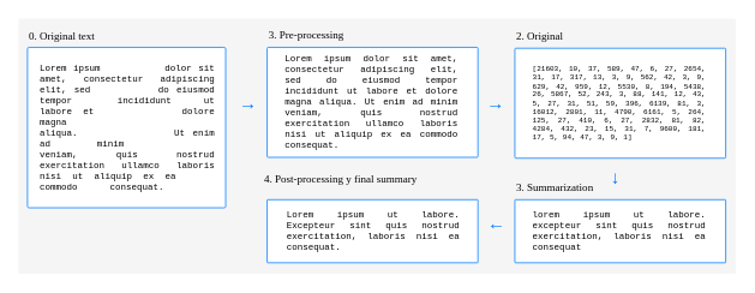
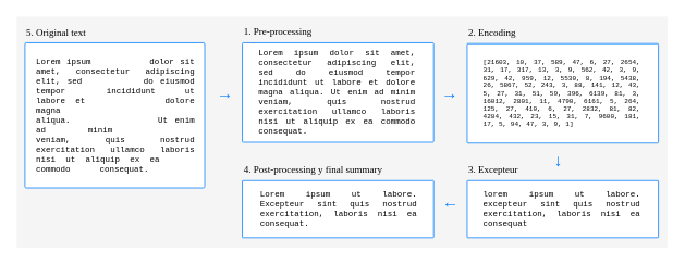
  <mxCell id="0" />
  <mxCell id="1" parent="0" />
  <mxCell id="2" value="" style="rounded=0;whiteSpace=wrap;html=1;strokeColor=none;fillColor=#F5F5F5;" vertex="1" parent="1"><mxGeometry x="20" y="20" width="796" height="283" as="geometry" /></mxCell>
- <mxCell id="3" value="&lt;div align=&quot;left&quot;&gt;0. Original text&lt;br&gt;&lt;/div&gt;" style="text;html=1;strokeColor=none;fillColor=none;align=left;verticalAlign=middle;whiteSpace=wrap;rounded=0;fontSize=12;fontFamily=Ubuntu;fontSource=https%3A%2F%2Ffonts.googleapis.com%2Fcss%3Ffamily%3DUbuntu;" vertex="1" parent="1"><mxGeometry x="29.75" y="30" width="110" height="20" as="geometry" /></mxCell>
- <mxCell id="4" value="3. Pre-processing" style="text;html=1;strokeColor=none;fillColor=none;align=left;verticalAlign=middle;whiteSpace=wrap;rounded=0;fontSize=12;fontFamily=Ubuntu;fontSource=https%3A%2F%2Ffonts.googleapis.com%2Fcss%3Ffamily%3DUbuntu;" vertex="1" parent="1"><mxGeometry x="296" y="29.01" width="100" height="20" as="geometry" /></mxCell>
+ <mxCell id="3" value="&lt;div align=&quot;left&quot;&gt;5. Original text&lt;br&gt;&lt;/div&gt;" style="text;html=1;strokeColor=none;fillColor=none;align=left;verticalAlign=middle;whiteSpace=wrap;rounded=0;fontSize=12;fontFamily=Ubuntu;fontSource=https%3A%2F%2Ffonts.googleapis.com%2Fcss%3Ffamily%3DUbuntu;" vertex="1" parent="1"><mxGeometry x="29.75" y="30" width="110" height="20" as="geometry" /></mxCell>
+ <mxCell id="4" value="1. Pre-processing" style="text;html=1;strokeColor=none;fillColor=none;align=left;verticalAlign=middle;whiteSpace=wrap;rounded=0;fontSize=12;fontFamily=Ubuntu;fontSource=https%3A%2F%2Ffonts.googleapis.com%2Fcss%3Ffamily%3DUbuntu;" vertex="1" parent="1"><mxGeometry x="296" y="29.01" width="100" height="20" as="geometry" /></mxCell>
  <mxCell id="5" value="" style="group" vertex="1" connectable="0" parent="1"><mxGeometry x="296" y="52.02" width="234" height="121.98" as="geometry" /></mxCell>
  <mxCell id="6" value="" style="rounded=1;whiteSpace=wrap;html=1;arcSize=1;strokeColor=#007cffff;fillColor=#FFFFFF;fontFamily=Ubuntu;fontSource=https%3A%2F%2Ffonts.googleapis.com%2Fcss%3Ffamily%3DUbuntu;" vertex="1" parent="5"><mxGeometry width="234" height="121.98" as="geometry" /></mxCell>
  <mxCell id="7" value="&lt;div align=&quot;justify&quot;&gt;&lt;font style=&quot;font-size: 10px&quot;&gt;Lorem ipsum dolor sit amet, consectetur adipiscing elit, sed do eiusmod tempor incididunt ut labore et dolore magna aliqua. Ut enim ad minim veniam, quis nostrud exercitation ullamco laboris nisi ut aliquip ex ea commodo consequat. &lt;/font&gt;&lt;/div&gt;" style="text;html=1;fillColor=none;align=left;verticalAlign=middle;rounded=0;labelPosition=center;verticalLabelPosition=middle;fontFamily=Courier New;labelBorderColor=none;spacing=0;spacingLeft=0;whiteSpace=wrap;fontSize=7;" vertex="1" parent="5"><mxGeometry x="20" y="7.98" width="190" height="106.01" as="geometry" /></mxCell>
- <mxCell id="8" value="2. Original" style="text;html=1;strokeColor=none;fillColor=none;align=left;verticalAlign=middle;whiteSpace=wrap;rounded=0;fontSize=12;fontFamily=Ubuntu;fontSource=https%3A%2F%2Ffonts.googleapis.com%2Fcss%3Ffamily%3DUbuntu;" vertex="1" parent="1"><mxGeometry x="571" y="30" width="100" height="20" as="geometry" /></mxCell>
+ <mxCell id="8" value="2. Encoding" style="text;html=1;strokeColor=none;fillColor=none;align=left;verticalAlign=middle;whiteSpace=wrap;rounded=0;fontSize=12;fontFamily=Ubuntu;fontSource=https%3A%2F%2Ffonts.googleapis.com%2Fcss%3Ffamily%3DUbuntu;" vertex="1" parent="1"><mxGeometry x="571" y="30" width="100" height="20" as="geometry" /></mxCell>
  <mxCell id="9" value="" style="group" vertex="1" connectable="0" parent="1"><mxGeometry x="571" y="53.01" width="234" height="121.98" as="geometry" /></mxCell>
  <mxCell id="10" value="" style="rounded=1;whiteSpace=wrap;html=1;arcSize=1;strokeColor=#007cffff;fillColor=#FFFFFF;fontFamily=Ubuntu;fontSource=https%3A%2F%2Ffonts.googleapis.com%2Fcss%3Ffamily%3DUbuntu;" vertex="1" parent="9"><mxGeometry width="234" height="121.98" as="geometry" /></mxCell>
  <mxCell id="11" value="&lt;div style=&quot;font-size: 8px&quot; align=&quot;justify&quot;&gt;&lt;font style=&quot;font-size: 8px&quot;&gt;[21603, 10, 37, 589, 47, 6, 27, 2654, 31, 17, 317, 13, 3, 9, 562, 42, 3, 9, 629, 42, 959, 12, 5530, 8, 194, 5438, 26, 5867, 52, 243, 3, 88, 141, 12, 43, 5, 27, 31, 51, 59, 396, 6139, 81, 3, 16012, 2801, 11, 4790, 6161, 5, 264, 125, 27, 410, 6, 27, 2832, 81, 82, 4284, 432, 23, 15, 31, 7, 9600, 181, 17, 5, 94, 47, 3, 9, 1]&lt;/font&gt;&lt;/div&gt;" style="text;html=1;fillColor=none;align=left;verticalAlign=middle;rounded=0;labelPosition=center;verticalLabelPosition=middle;fontFamily=Courier New;labelBorderColor=none;spacing=0;spacingLeft=0;whiteSpace=wrap;fontSize=7;" vertex="1" parent="9"><mxGeometry x="20" y="7.98" width="190" height="106.01" as="geometry" /></mxCell>
  <mxCell id="12" value="&lt;p style=&quot;font-size: 20px&quot;&gt;&lt;font style=&quot;font-size: 20px&quot; face=&quot;Helvetica&quot; color=&quot;#007CFF&quot;&gt;→&lt;/font&gt; &lt;/p&gt;" style="text;html=1;strokeColor=none;fillColor=none;align=center;verticalAlign=middle;whiteSpace=wrap;rounded=0;fontFamily=Ubuntu;fontSource=https%3A%2F%2Ffonts.googleapis.com%2Fcss%3Ffamily%3DUbuntu;fontSize=25;" vertex="1" parent="1"><mxGeometry x="255.25" y="103.01" width="40" height="20" as="geometry" /></mxCell>
  <mxCell id="13" value="&lt;p style=&quot;font-size: 20px&quot;&gt;&lt;font style=&quot;font-size: 20px&quot; face=&quot;Helvetica&quot; color=&quot;#007CFF&quot;&gt;→&lt;/font&gt; &lt;/p&gt;" style="text;html=1;strokeColor=none;fillColor=none;align=center;verticalAlign=middle;whiteSpace=wrap;rounded=0;fontFamily=Ubuntu;fontSource=https%3A%2F%2Ffonts.googleapis.com%2Fcss%3Ffamily%3DUbuntu;fontSize=25;" vertex="1" parent="1"><mxGeometry x="530" y="103.01" width="40" height="20" as="geometry" /></mxCell>
  <mxCell id="14" value="&lt;p style=&quot;font-size: 20px&quot;&gt;&lt;font style=&quot;font-size: 20px&quot; face=&quot;Helvetica&quot; color=&quot;#007CFF&quot;&gt;→&lt;/font&gt; &lt;/p&gt;" style="text;html=1;strokeColor=none;fillColor=none;align=center;verticalAlign=middle;whiteSpace=wrap;rounded=0;fontFamily=Ubuntu;fontSource=https%3A%2F%2Ffonts.googleapis.com%2Fcss%3Ffamily%3DUbuntu;fontSize=25;rotation=90;" vertex="1" parent="1"><mxGeometry x="668" y="188" width="40" height="20" as="geometry" /></mxCell>
- <mxCell id="15" value="3. Summarization" style="text;html=1;strokeColor=none;fillColor=none;align=left;verticalAlign=middle;whiteSpace=wrap;rounded=0;fontSize=12;fontFamily=Ubuntu;fontSource=https%3A%2F%2Ffonts.googleapis.com%2Fcss%3Ffamily%3DUbuntu;" vertex="1" parent="1"><mxGeometry x="571" y="198" width="199" height="20" as="geometry" /></mxCell>
+ <mxCell id="15" value="3. Excepteur" style="text;html=1;strokeColor=none;fillColor=none;align=left;verticalAlign=middle;whiteSpace=wrap;rounded=0;fontSize=12;fontFamily=Ubuntu;fontSource=https%3A%2F%2Ffonts.googleapis.com%2Fcss%3Ffamily%3DUbuntu;" vertex="1" parent="1"><mxGeometry x="571" y="198" width="199" height="20" as="geometry" /></mxCell>
  <mxCell id="16" value="" style="group" vertex="1" connectable="0" parent="1"><mxGeometry x="571" y="221.01" width="234" height="70" as="geometry" /></mxCell>
  <mxCell id="17" value="" style="rounded=1;whiteSpace=wrap;html=1;arcSize=1;strokeColor=#007cffff;fillColor=#FFFFFF;fontFamily=Ubuntu;fontSource=https%3A%2F%2Ffonts.googleapis.com%2Fcss%3Ffamily%3DUbuntu;" vertex="1" parent="16"><mxGeometry width="234" height="70" as="geometry" /></mxCell>
  <mxCell id="18" value="&lt;div style=&quot;font-size: 8px&quot; align=&quot;justify&quot;&gt;&lt;font style=&quot;font-size: 10px&quot;&gt;lorem ipsum&lt;/font&gt;&lt;font style=&quot;font-size: 10px&quot;&gt; ut labore&lt;/font&gt;&lt;font style=&quot;font-size: 10px&quot;&gt;. excepteur sint &lt;/font&gt;&lt;font style=&quot;font-size: 10px&quot;&gt;quis nostrud exercitation,&lt;/font&gt;&lt;font style=&quot;font-size: 10px&quot;&gt; laboris nisi &lt;/font&gt;&lt;font style=&quot;font-size: 10px&quot;&gt;&lt;font style=&quot;font-size: 10px&quot;&gt;ea &lt;/font&gt;&lt;/font&gt;&lt;font style=&quot;font-size: 10px&quot;&gt;&lt;font style=&quot;font-size: 10px&quot;&gt;&lt;font style=&quot;font-size: 10px&quot;&gt;consequat&lt;/font&gt;&lt;/font&gt;&lt;/font&gt;&lt;/div&gt;" style="text;html=1;fillColor=none;align=left;verticalAlign=middle;rounded=0;labelPosition=center;verticalLabelPosition=middle;fontFamily=Courier New;labelBorderColor=none;spacing=0;spacingLeft=0;whiteSpace=wrap;fontSize=7;" vertex="1" parent="16"><mxGeometry x="20" y="3.99" width="190" height="62.02" as="geometry" /></mxCell>
- <mxCell id="19" value="&lt;div&gt;4. Post-processing y final summary&lt;/div&gt;" style="text;html=1;strokeColor=none;fillColor=none;align=left;verticalAlign=middle;whiteSpace=wrap;rounded=0;fontSize=12;fontFamily=Ubuntu;fontSource=https%3A%2F%2Ffonts.googleapis.com%2Fcss%3Ffamily%3DUbuntu;" vertex="1" parent="1"><mxGeometry x="290.5" y="188" width="199" height="20" as="geometry" /></mxCell>
+ <mxCell id="19" value="&lt;div&gt;4. Post-processing y final summary&lt;/div&gt;" style="text;html=1;strokeColor=none;fillColor=none;align=left;verticalAlign=middle;whiteSpace=wrap;rounded=0;fontSize=12;fontFamily=Ubuntu;fontSource=https%3A%2F%2Ffonts.googleapis.com%2Fcss%3Ffamily%3DUbuntu;" vertex="1" parent="1"><mxGeometry x="295.5" y="198" width="199" height="20" as="geometry" /></mxCell>
  <mxCell id="20" value="" style="group" vertex="1" connectable="0" parent="1"><mxGeometry x="296" y="221.01" width="234" height="70" as="geometry" /></mxCell>
  <mxCell id="21" value="" style="rounded=1;whiteSpace=wrap;html=1;arcSize=1;strokeColor=#007cffff;fillColor=#FFFFFF;fontFamily=Ubuntu;fontSource=https%3A%2F%2Ffonts.googleapis.com%2Fcss%3Ffamily%3DUbuntu;" vertex="1" parent="20"><mxGeometry width="234" height="70" as="geometry" /></mxCell>
  <mxCell id="22" value="&lt;div style=&quot;font-size: 8px&quot; align=&quot;justify&quot;&gt;&lt;font style=&quot;font-size: 10px&quot;&gt;Lorem ipsum&lt;/font&gt;&lt;font style=&quot;font-size: 10px&quot;&gt; ut labore&lt;/font&gt;&lt;font style=&quot;font-size: 10px&quot;&gt;. Excepteur sint &lt;/font&gt;&lt;font style=&quot;font-size: 10px&quot;&gt;quis nostrud exercitation, l&lt;/font&gt;&lt;font style=&quot;font-size: 10px&quot;&gt;aboris nisi &lt;/font&gt;&lt;font style=&quot;font-size: 10px&quot;&gt;&lt;font style=&quot;font-size: 10px&quot;&gt;ea &lt;/font&gt;&lt;/font&gt;&lt;font style=&quot;font-size: 10px&quot;&gt;&lt;font style=&quot;font-size: 10px&quot;&gt;&lt;font style=&quot;font-size: 10px&quot;&gt;consequat.&lt;/font&gt;&lt;/font&gt;&lt;/font&gt;&lt;/div&gt;" style="text;html=1;fillColor=none;align=left;verticalAlign=middle;rounded=0;labelPosition=center;verticalLabelPosition=middle;fontFamily=Courier New;labelBorderColor=none;spacing=0;spacingLeft=0;whiteSpace=wrap;fontSize=7;" vertex="1" parent="20"><mxGeometry x="22" y="3.99" width="190" height="62.02" as="geometry" /></mxCell>
  <mxCell id="23" value="&lt;p style=&quot;font-size: 20px&quot;&gt;&lt;font style=&quot;font-size: 20px&quot; face=&quot;Helvetica&quot; color=&quot;#007CFF&quot;&gt;→&lt;/font&gt; &lt;/p&gt;" style="text;html=1;strokeColor=none;fillColor=none;align=center;verticalAlign=middle;whiteSpace=wrap;rounded=0;fontFamily=Ubuntu;fontSource=https%3A%2F%2Ffonts.googleapis.com%2Fcss%3Ffamily%3DUbuntu;fontSize=25;rotation=-180;" vertex="1" parent="1"><mxGeometry x="531" y="246.01" width="40" height="20" as="geometry" /></mxCell>
  <mxCell id="24" value="" style="rounded=1;whiteSpace=wrap;html=1;arcSize=1;strokeColor=#007cffff;fillColor=#FFFFFF;fontFamily=Ubuntu;fontSource=https%3A%2F%2Ffonts.googleapis.com%2Fcss%3Ffamily%3DUbuntu;" vertex="1" parent="1"><mxGeometry x="30" y="52.02" width="220" height="177.98" as="geometry" /></mxCell>
  <mxCell id="25" value="&lt;div style=&quot;font-size: 10px&quot; align=&quot;justify&quot;&gt;Lorem ipsum&amp;nbsp;&amp;nbsp;&amp;nbsp;&amp;nbsp;&amp;nbsp;&amp;nbsp;&amp;nbsp;&amp;nbsp;&amp;nbsp; dolor sit amet, consectetur adipiscing elit, sed&amp;nbsp;&amp;nbsp;&amp;nbsp;&amp;nbsp;&amp;nbsp;&amp;nbsp;&amp;nbsp;&amp;nbsp; do eiusmod tempor&amp;nbsp;&amp;nbsp;&amp;nbsp;&amp;nbsp;&amp;nbsp;&amp;nbsp; incididunt&amp;nbsp;&amp;nbsp;&amp;nbsp;&amp;nbsp; ut labore et&amp;nbsp;&amp;nbsp;&amp;nbsp;&amp;nbsp;&amp;nbsp;&amp;nbsp;&amp;nbsp; dolore magna&amp;nbsp;&amp;nbsp;&amp;nbsp;&amp;nbsp;&amp;nbsp;&amp;nbsp;&amp;nbsp;&amp;nbsp;&amp;nbsp; aliqua.&amp;nbsp;&amp;nbsp;&amp;nbsp;&amp;nbsp;&amp;nbsp;&amp;nbsp;&amp;nbsp;&amp;nbsp;&amp;nbsp;&amp;nbsp;&amp;nbsp; Ut enim ad&amp;nbsp;&amp;nbsp;&amp;nbsp;&amp;nbsp;&amp;nbsp; minim&amp;nbsp;&amp;nbsp;&amp;nbsp;&amp;nbsp;&amp;nbsp;&amp;nbsp;&amp;nbsp;&amp;nbsp;&amp;nbsp;&amp;nbsp;&amp;nbsp;&amp;nbsp; veniam, quis nostrud exercitation ullamco laboris nisi ut aliquip ex ea&amp;nbsp;&amp;nbsp;&amp;nbsp;&amp;nbsp; commodo&amp;nbsp;&amp;nbsp;&amp;nbsp;&amp;nbsp;&amp;nbsp; consequat. &lt;br&gt;&lt;/div&gt;" style="text;html=1;fillColor=none;align=left;verticalAlign=middle;rounded=0;labelPosition=center;verticalLabelPosition=middle;fontFamily=Courier New;labelBorderColor=none;spacing=0;spacingLeft=0;whiteSpace=wrap;fontSize=7;" vertex="1" parent="1"><mxGeometry x="44" y="60" width="192" height="162.02" as="geometry" /></mxCell>
